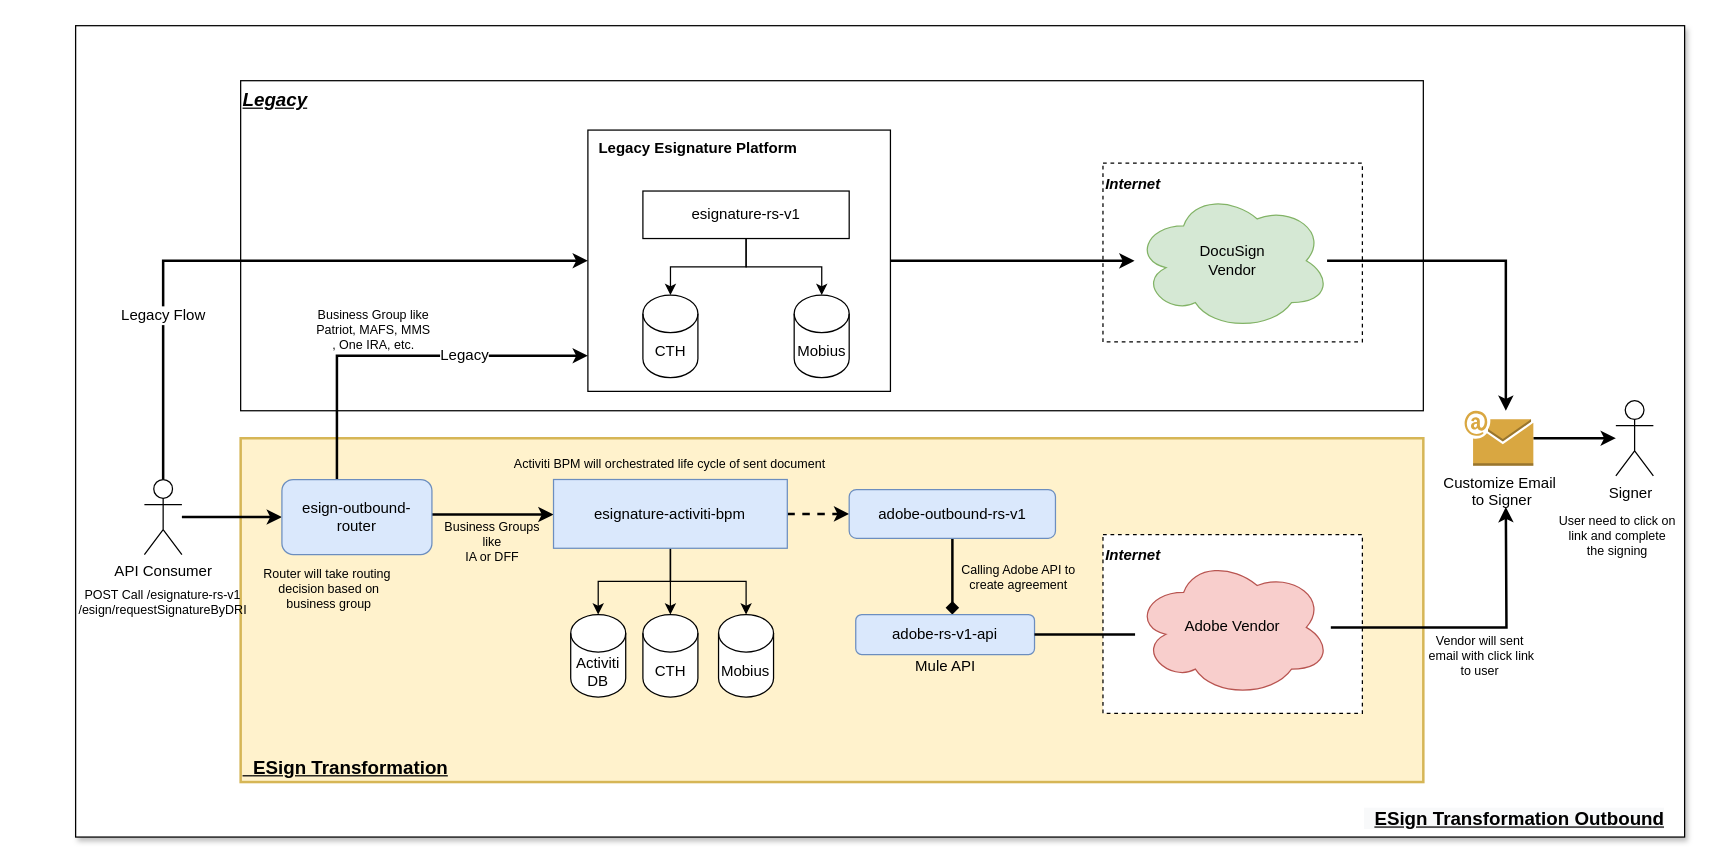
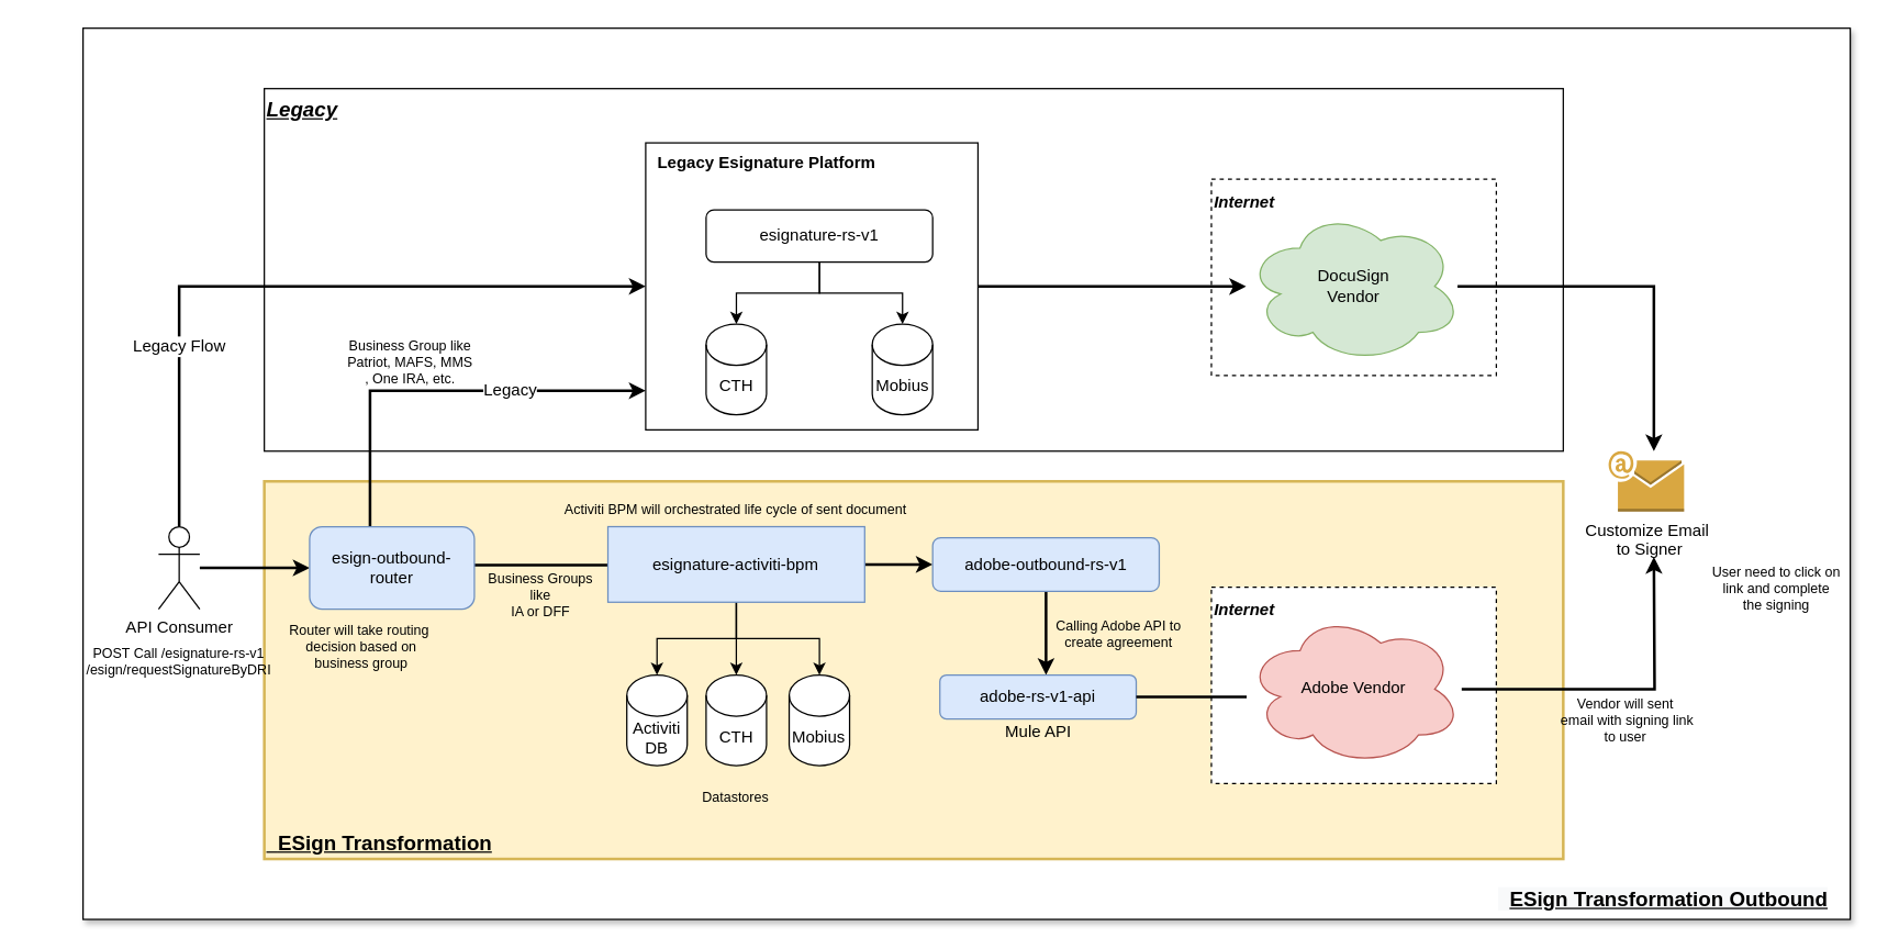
  <mxCell id="0" style=";html=1;" />
  <mxCell id="1" style=";html=1;" parent="0" />
  <mxCell id="2" value="" style="rounded=0;whiteSpace=wrap;html=1;strokeWidth=1;fontSize=15;align=center;glass=0;sketch=0;shadow=1;" parent="1" vertex="1"><mxGeometry x="60" y="20" width="1287" height="649" as="geometry" /></mxCell>
  <mxCell id="3" value="&lt;span style=&quot;font-weight: normal&quot;&gt;&amp;nbsp; &lt;/span&gt;ESign Transformation" style="rounded=0;whiteSpace=wrap;html=1;strokeWidth=2;fontSize=15;align=left;verticalAlign=bottom;fontStyle=5;spacingTop=0;fillColor=#fff2cc;strokeColor=#d6b656;" parent="1" vertex="1"><mxGeometry x="192" y="350" width="946" height="275" as="geometry" /></mxCell>
  <mxCell id="4" value="Legacy" style="rounded=0;whiteSpace=wrap;html=1;strokeWidth=1;fontSize=15;align=left;verticalAlign=top;fontStyle=7" parent="1" vertex="1"><mxGeometry x="192" y="64" width="946" height="264" as="geometry" /></mxCell>
  <mxCell id="5" value="&lt;b&gt;&amp;nbsp; Legacy&amp;nbsp;Esignature Platform&lt;/b&gt;" style="rounded=0;whiteSpace=wrap;html=1;fontSize=12;align=left;verticalAlign=top;" parent="1" vertex="1"><mxGeometry x="469.75" y="103.5" width="242" height="209" as="geometry" /></mxCell>
  <mxCell id="6" style="edgeStyle=orthogonalEdgeStyle;rounded=0;orthogonalLoop=1;jettySize=auto;html=1;fontSize=12;strokeWidth=2;" parent="1" source="9" target="14" edge="1"><mxGeometry relative="1" as="geometry" /></mxCell>
  <mxCell id="7" style="edgeStyle=orthogonalEdgeStyle;rounded=0;orthogonalLoop=1;jettySize=auto;html=1;fontSize=12;strokeWidth=2;" parent="1" source="9" target="5" edge="1"><mxGeometry relative="1" as="geometry"><Array as="points"><mxPoint x="130" y="208" /></Array></mxGeometry></mxCell>
  <mxCell id="8" value="Legacy Flow" style="edgeLabel;html=1;align=center;verticalAlign=middle;resizable=0;points=[];fontSize=12;" parent="7" vertex="1" connectable="0"><mxGeometry x="-0.194" relative="1" as="geometry"><mxPoint x="-33" y="43" as="offset" /></mxGeometry></mxCell>
  <mxCell id="9" value="API Consumer" style="shape=umlActor;verticalLabelPosition=bottom;verticalAlign=top;html=1;outlineConnect=0;" parent="1" vertex="1"><mxGeometry x="115" y="383" width="30" height="60" as="geometry" /></mxCell>
  <mxCell id="10" value="POST Call /esignature-rs-v1&lt;br&gt;/esign/requestSignatureByDRI" style="text;html=1;strokeColor=none;fillColor=none;align=center;verticalAlign=middle;whiteSpace=wrap;rounded=0;fontSize=10;" parent="1" vertex="1"><mxGeometry x="20" y="471" width="220" height="20" as="geometry" /></mxCell>
- <mxCell id="11" style="edgeStyle=orthogonalEdgeStyle;rounded=0;orthogonalLoop=1;jettySize=auto;html=1;fontSize=12;strokeWidth=2;" parent="1" source="14" target="19" edge="1"><mxGeometry relative="1" as="geometry"><mxPoint x="379" y="570" as="targetPoint" /><Array as="points"><mxPoint x="401" y="411" /><mxPoint x="401" y="411" /></Array></mxGeometry></mxCell>
+ <mxCell id="11" style="edgeStyle=orthogonalEdgeStyle;rounded=0;orthogonalLoop=1;jettySize=auto;html=1;fontSize=12;strokeWidth=2;endArrow=none;" parent="1" source="14" target="19" edge="1"><mxGeometry relative="1" as="geometry"><mxPoint x="379" y="570" as="targetPoint" /><Array as="points"><mxPoint x="401" y="411" /><mxPoint x="401" y="411" /></Array></mxGeometry></mxCell>
  <mxCell id="12" style="edgeStyle=orthogonalEdgeStyle;rounded=0;orthogonalLoop=1;jettySize=auto;html=1;fontSize=12;strokeWidth=2;" parent="1" source="14" target="5" edge="1"><mxGeometry relative="1" as="geometry"><Array as="points"><mxPoint x="269" y="284" /></Array></mxGeometry></mxCell>
  <mxCell id="13" value="Legacy" style="edgeLabel;html=1;align=center;verticalAlign=middle;resizable=0;points=[];fontSize=12;" parent="12" vertex="1" connectable="0"><mxGeometry x="0.333" y="1" relative="1" as="geometry"><mxPoint as="offset" /></mxGeometry></mxCell>
  <mxCell id="14" value="&lt;font style=&quot;font-size: 12px&quot;&gt;esign-outbound-router&lt;/font&gt;" style="rounded=1;whiteSpace=wrap;html=1;fontSize=12;fillColor=#dae8fc;strokeColor=#6c8ebf;" parent="1" vertex="1"><mxGeometry x="225" y="383" width="120" height="60" as="geometry" /></mxCell>
  <mxCell id="15" style="edgeStyle=orthogonalEdgeStyle;rounded=0;orthogonalLoop=1;jettySize=auto;html=1;fontSize=12;" parent="1" source="19" target="33" edge="1"><mxGeometry relative="1" as="geometry" /></mxCell>
  <mxCell id="16" style="edgeStyle=orthogonalEdgeStyle;rounded=0;orthogonalLoop=1;jettySize=auto;html=1;fontSize=12;" parent="1" source="19" target="34" edge="1"><mxGeometry relative="1" as="geometry" /></mxCell>
- <mxCell id="17" style="edgeStyle=orthogonalEdgeStyle;rounded=0;orthogonalLoop=1;jettySize=auto;html=1;fontSize=12;strokeWidth=2;dashed=1;" parent="1" source="19" target="30" edge="1"><mxGeometry relative="1" as="geometry" /></mxCell>
+ <mxCell id="17" style="edgeStyle=orthogonalEdgeStyle;rounded=0;orthogonalLoop=1;jettySize=auto;html=1;fontSize=12;strokeWidth=2;" parent="1" source="19" target="30" edge="1"><mxGeometry relative="1" as="geometry" /></mxCell>
  <mxCell id="18" style="edgeStyle=orthogonalEdgeStyle;rounded=0;orthogonalLoop=1;jettySize=auto;html=1;fontSize=15;" parent="1" source="19" target="35" edge="1"><mxGeometry relative="1" as="geometry" /></mxCell>
  <mxCell id="19" value="esignature-activiti-bpm" style="rounded=0;whiteSpace=wrap;html=1;fontSize=12;fillColor=#dae8fc;strokeColor=#6c8ebf;" parent="1" vertex="1"><mxGeometry x="442.25" y="383" width="187" height="55" as="geometry" /></mxCell>
  <mxCell id="20" style="edgeStyle=orthogonalEdgeStyle;rounded=0;orthogonalLoop=1;jettySize=auto;html=1;exitX=0.5;exitY=1;exitDx=0;exitDy=0;fontSize=12;" parent="1" source="19" target="19" edge="1"><mxGeometry relative="1" as="geometry" /></mxCell>
  <mxCell id="21" style="edgeStyle=orthogonalEdgeStyle;rounded=0;orthogonalLoop=1;jettySize=auto;html=1;fontSize=12;" parent="1" source="23" target="24" edge="1"><mxGeometry relative="1" as="geometry" /></mxCell>
  <mxCell id="22" style="edgeStyle=orthogonalEdgeStyle;rounded=0;orthogonalLoop=1;jettySize=auto;html=1;fontSize=12;" parent="1" source="23" target="25" edge="1"><mxGeometry relative="1" as="geometry" /></mxCell>
- <mxCell id="23" value="esignature-rs-v1" style="whiteSpace=wrap;html=1;fontSize=12;rounded=0;" parent="1" vertex="1"><mxGeometry x="513.75" y="152.25" width="165" height="38" as="geometry" /></mxCell>
+ <mxCell id="23" value="esignature-rs-v1" style="rounded=1;whiteSpace=wrap;html=1;fontSize=12;" parent="1" vertex="1"><mxGeometry x="513.75" y="152.25" width="165" height="38" as="geometry" /></mxCell>
  <mxCell id="24" value="CTH" style="shape=cylinder3;whiteSpace=wrap;html=1;boundedLbl=1;backgroundOutline=1;size=15;fontSize=12;align=center;" parent="1" vertex="1"><mxGeometry x="513.75" y="235.5" width="44" height="66" as="geometry" /></mxCell>
  <mxCell id="25" value="Mobius" style="shape=cylinder3;whiteSpace=wrap;html=1;boundedLbl=1;backgroundOutline=1;size=15;fontSize=12;align=center;" parent="1" vertex="1"><mxGeometry x="634.75" y="235.5" width="44" height="66" as="geometry" /></mxCell>
- <mxCell id="26" value="Signer&amp;nbsp;&amp;nbsp;" style="shape=umlActor;verticalLabelPosition=bottom;verticalAlign=top;html=1;outlineConnect=0;fontSize=12;align=center;" parent="1" vertex="1"><mxGeometry x="1292" y="320" width="30" height="60" as="geometry" /></mxCell>
- <mxCell id="27" style="edgeStyle=orthogonalEdgeStyle;rounded=0;orthogonalLoop=1;jettySize=auto;html=1;fontSize=12;strokeWidth=2;" parent="1" source="28" target="26" edge="1"><mxGeometry relative="1" as="geometry"><mxPoint x="1072" y="168.5" as="sourcePoint" /><mxPoint x="1226" y="169" as="targetPoint" /></mxGeometry></mxCell>
  <mxCell id="28" value="Customize Email&lt;br&gt;&amp;nbsp;to Signer" style="outlineConnect=0;dashed=0;verticalLabelPosition=bottom;verticalAlign=top;align=center;html=1;shape=mxgraph.aws3.email;fillColor=#D9A741;gradientColor=none;fontSize=12;" parent="1" vertex="1"><mxGeometry x="1171" y="328" width="55" height="44" as="geometry" /></mxCell>
- <mxCell id="29" style="edgeStyle=orthogonalEdgeStyle;rounded=0;orthogonalLoop=1;jettySize=auto;html=1;fontSize=12;strokeWidth=2;endArrow=diamond;" parent="1" source="30" target="31" edge="1"><mxGeometry relative="1" as="geometry"><Array as="points"><mxPoint x="761" y="449" /><mxPoint x="761" y="449" /></Array></mxGeometry></mxCell>
+ <mxCell id="29" style="edgeStyle=orthogonalEdgeStyle;rounded=0;orthogonalLoop=1;jettySize=auto;html=1;fontSize=12;strokeWidth=2;" parent="1" source="30" target="31" edge="1"><mxGeometry relative="1" as="geometry"><Array as="points"><mxPoint x="761" y="449" /><mxPoint x="761" y="449" /></Array></mxGeometry></mxCell>
  <mxCell id="30" value="adobe-outbound-rs-v1" style="rounded=1;whiteSpace=wrap;html=1;fontSize=12;align=center;fillColor=#dae8fc;strokeColor=#6c8ebf;" parent="1" vertex="1"><mxGeometry x="678.75" y="391" width="165" height="39" as="geometry" /></mxCell>
  <mxCell id="31" value="adobe-rs-v1-api" style="rounded=1;whiteSpace=wrap;html=1;fontSize=12;align=center;fillColor=#dae8fc;strokeColor=#6c8ebf;" parent="1" vertex="1"><mxGeometry x="684" y="491" width="143" height="32" as="geometry" /></mxCell>
  <mxCell id="32" value="Mule API" style="text;html=1;strokeColor=none;fillColor=none;align=center;verticalAlign=middle;whiteSpace=wrap;rounded=0;fontSize=12;" parent="1" vertex="1"><mxGeometry x="704.5" y="523" width="102" height="20" as="geometry" /></mxCell>
  <mxCell id="33" value="CTH" style="shape=cylinder3;whiteSpace=wrap;html=1;boundedLbl=1;backgroundOutline=1;size=15;fontSize=12;align=center;" parent="1" vertex="1"><mxGeometry x="513.75" y="491" width="44" height="66" as="geometry" /></mxCell>
  <mxCell id="34" value="Mobius" style="shape=cylinder3;whiteSpace=wrap;html=1;boundedLbl=1;backgroundOutline=1;size=15;fontSize=12;align=center;" parent="1" vertex="1"><mxGeometry x="574.25" y="491" width="44" height="66" as="geometry" /></mxCell>
  <mxCell id="35" value="Activiti&lt;br&gt;DB" style="shape=cylinder3;whiteSpace=wrap;html=1;boundedLbl=1;backgroundOutline=1;size=15;fontSize=12;align=center;" parent="1" vertex="1"><mxGeometry x="456" y="491" width="44" height="66" as="geometry" /></mxCell>
  <mxCell id="36" value="&lt;span style=&quot;color: rgb(0 , 0 , 0) ; font-family: &amp;#34;helvetica&amp;#34; ; font-size: 15px ; font-style: normal ; letter-spacing: normal ; text-align: left ; text-indent: 0px ; text-transform: none ; word-spacing: 0px ; background-color: rgb(248 , 249 , 250) ; font-weight: normal&quot;&gt;&amp;nbsp;&lt;span&gt;&amp;nbsp;&lt;/span&gt;&lt;/span&gt;&lt;span style=&quot;color: rgb(0 , 0 , 0) ; font-family: &amp;#34;helvetica&amp;#34; ; font-size: 15px ; font-style: normal ; font-weight: 700 ; letter-spacing: normal ; text-align: left ; text-indent: 0px ; text-transform: none ; word-spacing: 0px ; background-color: rgb(248 , 249 , 250) ; text-decoration: underline ; display: inline ; float: none&quot;&gt;ESign Transformation Outbound&lt;/span&gt;" style="text;whiteSpace=wrap;html=1;" parent="1" vertex="1"><mxGeometry x="1089.25" y="639" width="264" height="30" as="geometry" /></mxCell>
  <mxCell id="37" value="&lt;font style=&quot;font-size: 12px&quot;&gt;&lt;i&gt;&lt;b&gt;Internet&lt;/b&gt;&lt;/i&gt;&lt;/font&gt;" style="rounded=0;whiteSpace=wrap;html=1;fontSize=15;align=left;dashed=1;verticalAlign=top;" vertex="1" parent="1"><mxGeometry x="881.75" y="130" width="207.5" height="143" as="geometry" /></mxCell>
  <mxCell id="38" value="DocuSign&lt;br&gt;Vendor" style="ellipse;shape=cloud;whiteSpace=wrap;html=1;fontSize=12;align=center;fillColor=#d5e8d4;strokeColor=#82b366;" parent="1" vertex="1"><mxGeometry x="907" y="152.25" width="157" height="111.5" as="geometry" /></mxCell>
  <mxCell id="39" style="edgeStyle=orthogonalEdgeStyle;rounded=0;orthogonalLoop=1;jettySize=auto;html=1;fontSize=12;strokeWidth=2;" parent="1" source="5" target="38" edge="1"><mxGeometry relative="1" as="geometry"><Array as="points" /><mxPoint x="852" y="240" as="targetPoint" /></mxGeometry></mxCell>
  <mxCell id="40" value="&lt;font style=&quot;font-size: 12px&quot;&gt;&lt;i&gt;&lt;b&gt;Internet&lt;/b&gt;&lt;/i&gt;&lt;/font&gt;" style="rounded=0;whiteSpace=wrap;html=1;fontSize=15;align=left;dashed=1;verticalAlign=top;" vertex="1" parent="1"><mxGeometry x="881.75" y="427" width="207.5" height="143" as="geometry" /></mxCell>
  <mxCell id="41" value="Adobe Vendor" style="ellipse;shape=cloud;whiteSpace=wrap;html=1;fontSize=12;align=center;fillColor=#f8cecc;strokeColor=#b85450;" parent="1" vertex="1"><mxGeometry x="907" y="445.5" width="157" height="111.5" as="geometry" /></mxCell>
  <mxCell id="42" style="edgeStyle=orthogonalEdgeStyle;rounded=0;orthogonalLoop=1;jettySize=auto;html=1;fontSize=12;strokeWidth=2;endArrow=none;" parent="1" source="31" target="41" edge="1"><mxGeometry relative="1" as="geometry"><Array as="points"><mxPoint x="885" y="507" /><mxPoint x="885" y="507" /></Array></mxGeometry></mxCell>
  <mxCell id="43" style="edgeStyle=orthogonalEdgeStyle;rounded=0;orthogonalLoop=1;jettySize=auto;html=1;fontSize=12;strokeWidth=2;" parent="1" source="41" edge="1"><mxGeometry relative="1" as="geometry"><mxPoint x="1204" y="405" as="targetPoint" /></mxGeometry></mxCell>
  <mxCell id="44" style="edgeStyle=orthogonalEdgeStyle;rounded=0;orthogonalLoop=1;jettySize=auto;html=1;fontSize=12;strokeWidth=2;" parent="1" target="28" edge="1"><mxGeometry relative="1" as="geometry"><mxPoint x="1017" y="168.5" as="targetPoint" /><Array as="points"><mxPoint x="1204" y="208" /></Array><mxPoint x="1061" y="208" as="sourcePoint" /></mxGeometry></mxCell>
  <mxCell id="45" value="&lt;font style=&quot;font-size: 10px&quot;&gt;Router will take routing&lt;br&gt;&amp;nbsp;decision based on&lt;br&gt;&amp;nbsp;business group&lt;/font&gt;" style="text;html=1;strokeColor=none;fillColor=none;align=center;verticalAlign=middle;whiteSpace=wrap;rounded=0;fontSize=10;spacing=-12;spacingRight=0;spacingBottom=0;spacingTop=0;" vertex="1" parent="1"><mxGeometry x="203" y="460" width="117" height="20" as="geometry" /></mxCell>
  <mxCell id="46" style="edgeStyle=orthogonalEdgeStyle;rounded=0;orthogonalLoop=1;jettySize=auto;html=1;exitX=0.5;exitY=1;exitDx=0;exitDy=0;fontSize=15;" edge="1" parent="1" source="45" target="45"><mxGeometry relative="1" as="geometry" /></mxCell>
  <mxCell id="47" value="&lt;font style=&quot;font-size: 10px&quot;&gt;Activiti BPM will orchestrated life cycle of sent document&lt;/font&gt;" style="text;html=1;strokeColor=none;fillColor=none;align=center;verticalAlign=middle;whiteSpace=wrap;rounded=0;fontSize=10;spacing=-12;spacingRight=0;spacingBottom=0;spacingTop=0;" vertex="1" parent="1"><mxGeometry x="409.25" y="360" width="253" height="20" as="geometry" /></mxCell>
  <mxCell id="48" value="&lt;font style=&quot;font-size: 10px&quot;&gt;Calling Adobe API to &lt;br&gt;create agreement&lt;/font&gt;" style="text;html=1;strokeColor=none;fillColor=none;align=center;verticalAlign=middle;whiteSpace=wrap;rounded=0;fontSize=10;spacing=-12;spacingRight=0;spacingBottom=0;spacingTop=0;" vertex="1" parent="1"><mxGeometry x="747" y="451" width="134.75" height="20" as="geometry" /></mxCell>
  <mxCell id="49" style="edgeStyle=orthogonalEdgeStyle;rounded=0;orthogonalLoop=1;jettySize=auto;html=1;exitX=0.5;exitY=1;exitDx=0;exitDy=0;fontSize=10;" edge="1" parent="1" source="48" target="48"><mxGeometry relative="1" as="geometry" /></mxCell>
- <mxCell id="50" value="Vendor will sent&lt;br&gt;&amp;nbsp;email with click link &lt;br&gt;to user" style="text;html=1;strokeColor=none;fillColor=none;align=center;verticalAlign=middle;whiteSpace=wrap;rounded=0;fontSize=10;spacing=-12;spacingRight=0;spacingBottom=0;spacingTop=0;" vertex="1" parent="1"><mxGeometry x="1116" y="514" width="134.75" height="20" as="geometry" /></mxCell>
+ <mxCell id="50" value="Vendor will sent&lt;br&gt;&amp;nbsp;email with signing link &lt;br&gt;to user" style="text;html=1;strokeColor=none;fillColor=none;align=center;verticalAlign=middle;whiteSpace=wrap;rounded=0;fontSize=10;spacing=-12;spacingRight=0;spacingBottom=0;spacingTop=0;" vertex="1" parent="1"><mxGeometry x="1116" y="514" width="134.75" height="20" as="geometry" /></mxCell>
  <mxCell id="51" value="User need to click on &lt;br&gt;link and complete &lt;br&gt;the signing" style="text;html=1;strokeColor=none;fillColor=none;align=center;verticalAlign=middle;whiteSpace=wrap;rounded=0;fontSize=10;spacing=-12;spacingRight=0;spacingBottom=0;spacingTop=0;" vertex="1" parent="1"><mxGeometry x="1226" y="418" width="134.75" height="20" as="geometry" /></mxCell>
  <mxCell id="52" style="edgeStyle=orthogonalEdgeStyle;rounded=0;orthogonalLoop=1;jettySize=auto;html=1;exitX=0.5;exitY=1;exitDx=0;exitDy=0;strokeWidth=2;fontSize=10;" edge="1" parent="1" source="45" target="45"><mxGeometry relative="1" as="geometry" /></mxCell>
  <mxCell id="53" value="Business Groups &lt;br&gt;like&lt;br&gt;IA or DFF" style="text;html=1;strokeColor=none;fillColor=none;align=center;verticalAlign=middle;whiteSpace=wrap;rounded=0;fontSize=10;spacing=-12;spacingRight=0;spacingBottom=0;spacingTop=0;" vertex="1" parent="1"><mxGeometry x="335" y="423" width="117" height="20" as="geometry" /></mxCell>
  <mxCell id="54" value="Business Group like&lt;br&gt;Patriot, MAFS, MMS&lt;br&gt;, One IRA, etc." style="text;html=1;strokeColor=none;fillColor=none;align=center;verticalAlign=middle;whiteSpace=wrap;rounded=0;fontSize=10;spacing=-12;spacingRight=0;spacingBottom=0;spacingTop=0;" vertex="1" parent="1"><mxGeometry x="240" y="253" width="117" height="20" as="geometry" /></mxCell>
+ <mxCell id="55" value="Datastores" style="text;html=1;strokeColor=none;fillColor=none;align=center;verticalAlign=middle;whiteSpace=wrap;rounded=0;fontSize=10;spacing=-12;spacingRight=0;spacingBottom=0;spacingTop=0;" vertex="1" parent="1"><mxGeometry x="477.25" y="570" width="117" height="20" as="geometry" /></mxCell>
